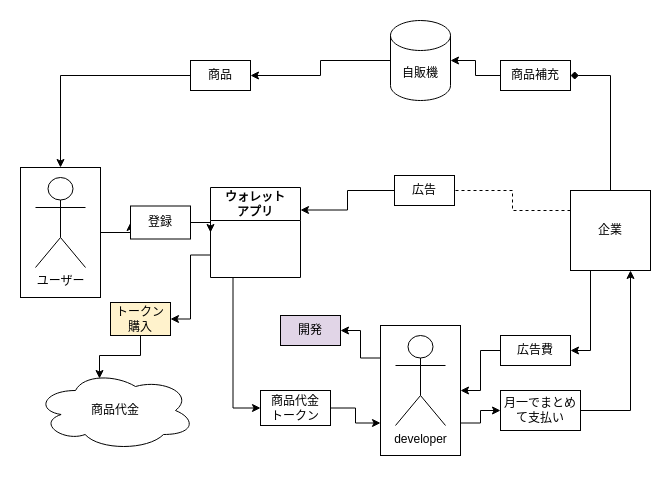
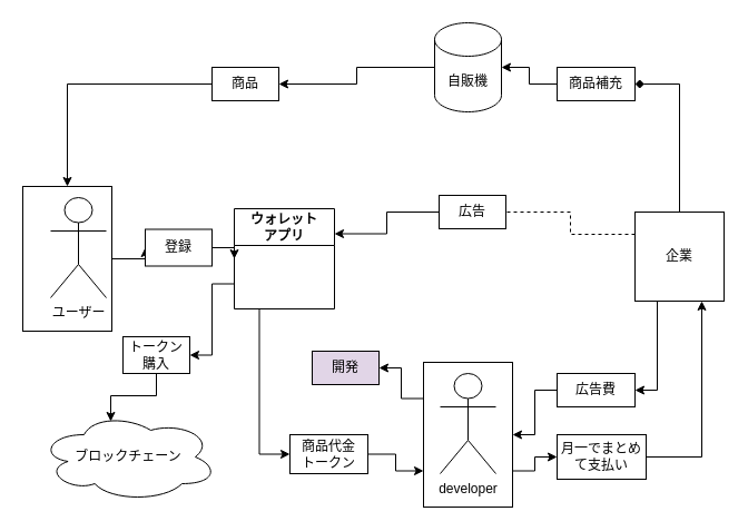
  <mxCell id="0" />
  <mxCell id="1" parent="0" />
  <mxCell id="2" style="edgeStyle=orthogonalEdgeStyle;rounded=0;orthogonalLoop=1;jettySize=auto;html=1;exitX=1;exitY=0.5;exitDx=0;exitDy=0;entryX=0;entryY=0.5;entryDx=0;entryDy=0;" edge="1" parent="1" source="3" target="30"><mxGeometry relative="1" as="geometry" /></mxCell>
  <mxCell id="3" value="" style="rounded=0;whiteSpace=wrap;html=1;" vertex="1" parent="1"><mxGeometry x="20" y="167" width="80" height="130" as="geometry" /></mxCell>
  <mxCell id="4" style="edgeStyle=orthogonalEdgeStyle;rounded=0;orthogonalLoop=1;jettySize=auto;html=1;exitX=0;exitY=0.25;exitDx=0;exitDy=0;entryX=1;entryY=0.5;entryDx=0;entryDy=0;" edge="1" parent="1" source="6" target="26"><mxGeometry relative="1" as="geometry" /></mxCell>
  <mxCell id="5" style="edgeStyle=orthogonalEdgeStyle;rounded=0;orthogonalLoop=1;jettySize=auto;html=1;exitX=1;exitY=0.75;exitDx=0;exitDy=0;entryX=0;entryY=0.5;entryDx=0;entryDy=0;" edge="1" parent="1" source="6" target="32"><mxGeometry relative="1" as="geometry" /></mxCell>
  <mxCell id="6" value="" style="rounded=0;whiteSpace=wrap;html=1;" vertex="1" parent="1"><mxGeometry x="380" y="325" width="80" height="130" as="geometry" /></mxCell>
- <mxCell id="7" value="ユーザー" style="shape=umlActor;verticalLabelPosition=bottom;verticalAlign=top;html=1;outlineConnect=0;" vertex="1" parent="1"><mxGeometry x="35" y="177" width="50" height="90" as="geometry" /></mxCell>
+ <mxCell id="7" value="ユーザー" style="shape=umlActor;verticalLabelPosition=bottom;verticalAlign=top;html=1;outlineConnect=0;" vertex="1" parent="1"><mxGeometry x="45" y="177" width="50" height="90" as="geometry" /></mxCell>
  <mxCell id="8" style="edgeStyle=orthogonalEdgeStyle;rounded=0;orthogonalLoop=1;jettySize=auto;html=1;exitX=0;exitY=0.5;exitDx=0;exitDy=0;entryX=1;entryY=0.25;entryDx=0;entryDy=0;startArrow=none;" edge="1" parent="1" source="18" target="13"><mxGeometry relative="1" as="geometry" /></mxCell>
  <mxCell id="9" style="edgeStyle=orthogonalEdgeStyle;rounded=0;orthogonalLoop=1;jettySize=auto;html=1;exitX=0.25;exitY=1;exitDx=0;exitDy=0;entryX=1;entryY=0.5;entryDx=0;entryDy=0;" edge="1" parent="1" source="10" target="28"><mxGeometry relative="1" as="geometry"><mxPoint x="610" y="365" as="targetPoint" /></mxGeometry></mxCell>
  <mxCell id="10" value="企業" style="whiteSpace=wrap;html=1;aspect=fixed;" vertex="1" parent="1"><mxGeometry x="570" y="190" width="80" height="80" as="geometry" /></mxCell>
  <mxCell id="11" style="edgeStyle=orthogonalEdgeStyle;rounded=0;orthogonalLoop=1;jettySize=auto;html=1;exitX=0.25;exitY=1;exitDx=0;exitDy=0;entryX=0;entryY=0.5;entryDx=0;entryDy=0;" edge="1" parent="1" source="13" target="24"><mxGeometry relative="1" as="geometry" /></mxCell>
  <mxCell id="12" style="edgeStyle=orthogonalEdgeStyle;rounded=0;orthogonalLoop=1;jettySize=auto;html=1;exitX=0;exitY=0.75;exitDx=0;exitDy=0;entryX=1;entryY=0.5;entryDx=0;entryDy=0;" edge="1" parent="1" source="13" target="35"><mxGeometry relative="1" as="geometry" /></mxCell>
  <mxCell id="13" value="ウォレット&lt;br&gt;アプリ" style="swimlane;whiteSpace=wrap;html=1;startSize=33;" vertex="1" parent="1"><mxGeometry x="210" y="187" width="90" height="90" as="geometry" /></mxCell>
  <mxCell id="14" style="edgeStyle=orthogonalEdgeStyle;rounded=0;orthogonalLoop=1;jettySize=auto;html=1;exitX=0;exitY=0.5;exitDx=0;exitDy=0;exitPerimeter=0;entryX=0.5;entryY=0;entryDx=0;entryDy=0;startArrow=none;" edge="1" parent="1" source="22" target="3"><mxGeometry relative="1" as="geometry" /></mxCell>
  <mxCell id="15" style="edgeStyle=orthogonalEdgeStyle;rounded=0;orthogonalLoop=1;jettySize=auto;html=1;exitX=0;exitY=0.5;exitDx=0;exitDy=0;exitPerimeter=0;entryX=1;entryY=0.5;entryDx=0;entryDy=0;" edge="1" parent="1" source="16" target="22"><mxGeometry relative="1" as="geometry" /></mxCell>
  <mxCell id="16" value="自販機" style="shape=cylinder3;whiteSpace=wrap;html=1;boundedLbl=1;backgroundOutline=1;size=15;" vertex="1" parent="1"><mxGeometry x="390" y="20" width="60" height="80" as="geometry" /></mxCell>
  <mxCell id="17" value="" style="edgeStyle=orthogonalEdgeStyle;rounded=0;orthogonalLoop=1;jettySize=auto;html=1;exitX=0;exitY=0.25;exitDx=0;exitDy=0;entryX=1;entryY=0.5;entryDx=0;entryDy=0;endArrow=none;dashed=1;" edge="1" parent="1" source="10" target="18"><mxGeometry relative="1" as="geometry"><mxPoint x="620" y="230" as="sourcePoint" /><mxPoint x="270" y="230" as="targetPoint" /></mxGeometry></mxCell>
  <mxCell id="18" value="広告" style="rounded=0;whiteSpace=wrap;html=1;" vertex="1" parent="1"><mxGeometry x="394" y="175" width="60" height="30" as="geometry" /></mxCell>
  <mxCell id="19" value="" style="edgeStyle=orthogonalEdgeStyle;rounded=0;orthogonalLoop=1;jettySize=auto;html=1;exitX=0.5;exitY=0;exitDx=0;exitDy=0;entryX=1;entryY=0.5;entryDx=0;entryDy=0;entryPerimeter=0;endArrow=diamond;" edge="1" parent="1" source="10" target="21"><mxGeometry relative="1" as="geometry"><mxPoint x="660" y="190" as="sourcePoint" /><mxPoint x="450" y="75" as="targetPoint" /></mxGeometry></mxCell>
  <mxCell id="20" style="edgeStyle=orthogonalEdgeStyle;rounded=0;orthogonalLoop=1;jettySize=auto;html=1;exitX=0;exitY=0.5;exitDx=0;exitDy=0;entryX=1;entryY=0.5;entryDx=0;entryDy=0;entryPerimeter=0;" edge="1" parent="1" source="21" target="16"><mxGeometry relative="1" as="geometry" /></mxCell>
  <mxCell id="21" value="商品補充" style="rounded=0;whiteSpace=wrap;html=1;" vertex="1" parent="1"><mxGeometry x="500" y="60" width="70" height="30" as="geometry" /></mxCell>
  <mxCell id="22" value="商品" style="rounded=0;whiteSpace=wrap;html=1;" vertex="1" parent="1"><mxGeometry x="190" y="60" width="60" height="30" as="geometry" /></mxCell>
  <mxCell id="23" style="edgeStyle=orthogonalEdgeStyle;rounded=0;orthogonalLoop=1;jettySize=auto;html=1;exitX=1;exitY=0.5;exitDx=0;exitDy=0;entryX=0;entryY=0.75;entryDx=0;entryDy=0;" edge="1" parent="1" source="24" target="6"><mxGeometry relative="1" as="geometry" /></mxCell>
  <mxCell id="24" value="商品代金&lt;br&gt;トークン" style="rounded=0;whiteSpace=wrap;html=1;" vertex="1" parent="1"><mxGeometry x="260" y="390" width="70" height="35" as="geometry" /></mxCell>
  <mxCell id="25" value="developer" style="shape=umlActor;verticalLabelPosition=bottom;verticalAlign=top;html=1;outlineConnect=0;" vertex="1" parent="1"><mxGeometry x="395" y="335" width="50" height="90" as="geometry" /></mxCell>
  <mxCell id="26" value="開発" style="rounded=0;whiteSpace=wrap;html=1;fillColor=#e1d5e7;" vertex="1" parent="1"><mxGeometry x="280" y="315" width="60" height="30" as="geometry" /></mxCell>
  <mxCell id="27" style="edgeStyle=orthogonalEdgeStyle;rounded=0;orthogonalLoop=1;jettySize=auto;html=1;exitX=0;exitY=0.5;exitDx=0;exitDy=0;entryX=1;entryY=0.5;entryDx=0;entryDy=0;" edge="1" parent="1" source="28" target="6"><mxGeometry relative="1" as="geometry" /></mxCell>
  <mxCell id="28" value="広告費" style="rounded=0;whiteSpace=wrap;html=1;" vertex="1" parent="1"><mxGeometry x="500" y="335" width="70" height="30" as="geometry" /></mxCell>
  <mxCell id="29" style="edgeStyle=orthogonalEdgeStyle;rounded=0;orthogonalLoop=1;jettySize=auto;html=1;entryX=0;entryY=0.5;entryDx=0;entryDy=0;" edge="1" parent="1" source="30" target="13"><mxGeometry relative="1" as="geometry" /></mxCell>
  <mxCell id="30" value="登録" style="rounded=0;whiteSpace=wrap;html=1;" vertex="1" parent="1"><mxGeometry x="130" y="205.5" width="60" height="33" as="geometry" /></mxCell>
  <mxCell id="31" style="edgeStyle=orthogonalEdgeStyle;rounded=0;orthogonalLoop=1;jettySize=auto;html=1;exitX=1;exitY=0.5;exitDx=0;exitDy=0;entryX=0.75;entryY=1;entryDx=0;entryDy=0;" edge="1" parent="1" source="32" target="10"><mxGeometry relative="1" as="geometry" /></mxCell>
  <mxCell id="32" value="月一でまとめて支払い" style="rounded=0;whiteSpace=wrap;html=1;" vertex="1" parent="1"><mxGeometry x="500" y="390" width="80" height="40" as="geometry" /></mxCell>
- <mxCell id="33" value="商品代金" style="ellipse;shape=cloud;whiteSpace=wrap;html=1;" vertex="1" parent="1"><mxGeometry x="35" y="370" width="160" height="80" as="geometry" /></mxCell>
+ <mxCell id="33" value="ブロックチェーン" style="ellipse;shape=cloud;whiteSpace=wrap;html=1;" vertex="1" parent="1"><mxGeometry x="35" y="370" width="160" height="80" as="geometry" /></mxCell>
  <mxCell id="34" style="edgeStyle=orthogonalEdgeStyle;rounded=0;orthogonalLoop=1;jettySize=auto;html=1;exitX=0.5;exitY=1;exitDx=0;exitDy=0;entryX=0.4;entryY=0.1;entryDx=0;entryDy=0;entryPerimeter=0;" edge="1" parent="1" source="35" target="33"><mxGeometry relative="1" as="geometry" /></mxCell>
- <mxCell id="35" value="トークン&lt;br&gt;購入" style="rounded=0;whiteSpace=wrap;html=1;fillColor=#fff2cc;" vertex="1" parent="1"><mxGeometry x="110" y="302" width="60" height="33" as="geometry" /></mxCell>
+ <mxCell id="35" value="トークン&lt;br&gt;購入" style="rounded=0;whiteSpace=wrap;html=1;" vertex="1" parent="1"><mxGeometry x="110" y="302" width="60" height="33" as="geometry" /></mxCell>
